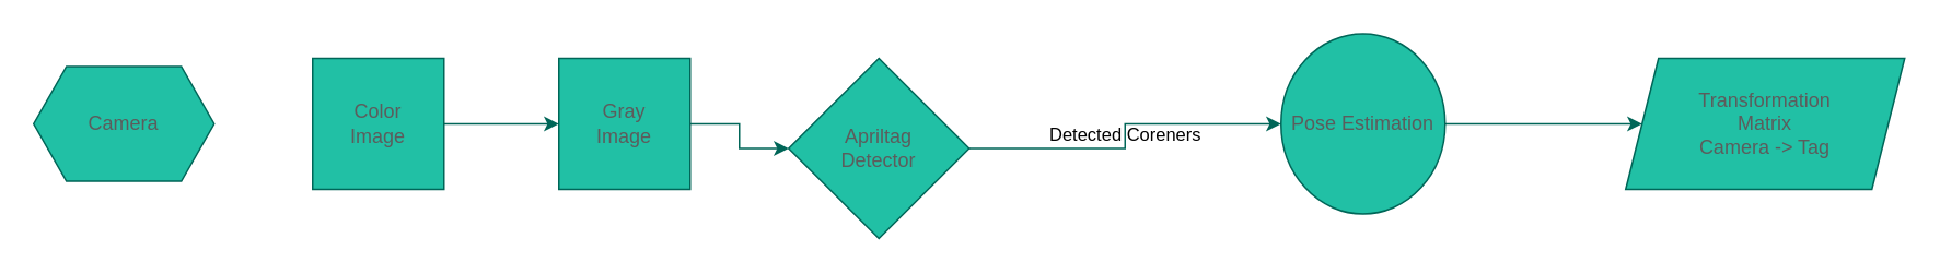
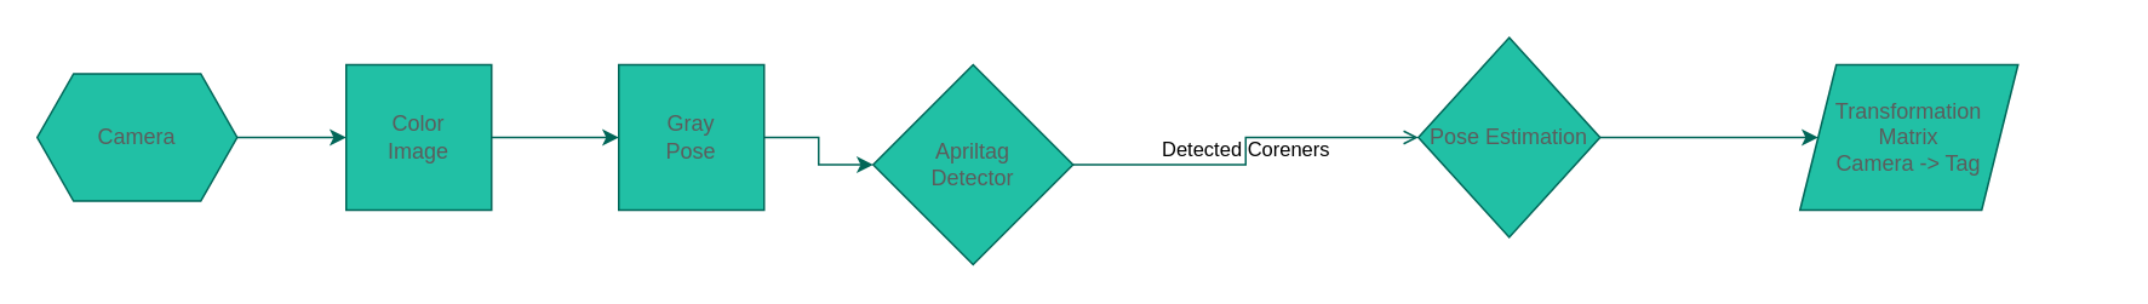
  <mxCell id="0" />
  <mxCell id="1" parent="0" />
  <mxCell id="2" style="edgeStyle=orthogonalEdgeStyle;rounded=0;orthogonalLoop=1;jettySize=auto;html=1;exitX=1;exitY=0.5;exitDx=0;exitDy=0;entryX=0;entryY=0.5;entryDx=0;entryDy=0;strokeColor=#006658;fontColor=default;fillColor=#21C0A5;labelBackgroundColor=none;" edge="1" parent="1" source="3" target="5"><mxGeometry relative="1" as="geometry" /></mxCell>
  <mxCell id="3" value="Color&lt;br&gt;Image" style="whiteSpace=wrap;html=1;aspect=fixed;labelBackgroundColor=none;fillColor=#21C0A5;strokeColor=#006658;fontColor=#5C5C5C;" vertex="1" parent="1"><mxGeometry x="190" y="35" width="80" height="80" as="geometry" /></mxCell>
  <mxCell id="4" style="edgeStyle=orthogonalEdgeStyle;rounded=0;orthogonalLoop=1;jettySize=auto;html=1;exitX=1;exitY=0.5;exitDx=0;exitDy=0;entryX=0;entryY=0.5;entryDx=0;entryDy=0;strokeColor=#006658;fontColor=default;fillColor=#21C0A5;labelBackgroundColor=none;" edge="1" parent="1" source="5" target="7"><mxGeometry relative="1" as="geometry" /></mxCell>
- <mxCell id="5" value="Gray&lt;div&gt;Image&lt;/div&gt;" style="whiteSpace=wrap;html=1;aspect=fixed;strokeColor=#006658;fontColor=#5C5C5C;fillColor=#21C0A5;labelBackgroundColor=none;" vertex="1" parent="1"><mxGeometry x="340" y="35" width="80" height="80" as="geometry" /></mxCell>
- <mxCell id="6" value="Detected Coreners" style="edgeStyle=orthogonalEdgeStyle;rounded=0;orthogonalLoop=1;jettySize=auto;html=1;exitX=1;exitY=0.5;exitDx=0;exitDy=0;strokeColor=#006658;fontColor=default;fillColor=#21C0A5;labelBackgroundColor=none;" edge="1" parent="1" source="7" target="11"><mxGeometry relative="1" as="geometry" /></mxCell>
+ <mxCell id="5" value="Gray&lt;div&gt;Pose&lt;/div&gt;" style="whiteSpace=wrap;html=1;aspect=fixed;strokeColor=#006658;fontColor=#5C5C5C;fillColor=#21C0A5;labelBackgroundColor=none;" vertex="1" parent="1"><mxGeometry x="340" y="35" width="80" height="80" as="geometry" /></mxCell>
+ <mxCell id="6" value="Detected Coreners" style="edgeStyle=orthogonalEdgeStyle;rounded=0;orthogonalLoop=1;jettySize=auto;html=1;exitX=1;exitY=0.5;exitDx=0;exitDy=0;strokeColor=#006658;fontColor=default;fillColor=#21C0A5;labelBackgroundColor=none;endArrow=open;" edge="1" parent="1" source="7" target="11"><mxGeometry relative="1" as="geometry" /></mxCell>
  <mxCell id="7" value="Apriltag&lt;div&gt;Detector&lt;/div&gt;" style="rhombus;whiteSpace=wrap;html=1;strokeColor=#006658;fontColor=#5C5C5C;fillColor=#21C0A5;labelBackgroundColor=none;" vertex="1" parent="1"><mxGeometry x="480" y="35" width="110" height="110" as="geometry" /></mxCell>
+ <mxCell id="8" style="edgeStyle=orthogonalEdgeStyle;rounded=0;orthogonalLoop=1;jettySize=auto;html=1;exitX=1;exitY=0.5;exitDx=0;exitDy=0;entryX=0;entryY=0.5;entryDx=0;entryDy=0;strokeColor=#006658;fontColor=default;fillColor=#21C0A5;labelBackgroundColor=none;" edge="1" parent="1" source="9" target="3"><mxGeometry relative="1" as="geometry" /></mxCell>
  <mxCell id="9" value="Camera" style="shape=hexagon;perimeter=hexagonPerimeter2;whiteSpace=wrap;html=1;fixedSize=1;strokeColor=#006658;fontColor=#5C5C5C;fillColor=#21C0A5;labelBackgroundColor=none;" vertex="1" parent="1"><mxGeometry x="20" y="40" width="110" height="70" as="geometry" /></mxCell>
  <mxCell id="10" style="edgeStyle=orthogonalEdgeStyle;rounded=0;orthogonalLoop=1;jettySize=auto;html=1;exitX=1;exitY=0.5;exitDx=0;exitDy=0;strokeColor=#006658;fontColor=#5C5C5C;fillColor=#21C0A5;" edge="1" parent="1" source="11" target="12"><mxGeometry relative="1" as="geometry" /></mxCell>
- <mxCell id="11" value="Pose Estimation" style="ellipse;whiteSpace=wrap;html=1;strokeColor=#006658;fontColor=#5C5C5C;fillColor=#21C0A5;labelBackgroundColor=none;" vertex="1" parent="1"><mxGeometry x="780" y="20" width="100" height="110" as="geometry" /></mxCell>
- <mxCell id="12" value="Transformation&lt;div&gt;Matrix&lt;/div&gt;&lt;div&gt;Camera -&amp;gt; Tag&lt;/div&gt;" style="shape=parallelogram;perimeter=parallelogramPerimeter;whiteSpace=wrap;html=1;fixedSize=1;strokeColor=#006658;fontColor=#5C5C5C;fillColor=#21C0A5;" vertex="1" parent="1"><mxGeometry x="990" y="35" width="170" height="80" as="geometry" /></mxCell>
+ <mxCell id="11" value="Pose Estimation" style="rhombus;whiteSpace=wrap;html=1;strokeColor=#006658;fontColor=#5C5C5C;fillColor=#21C0A5;labelBackgroundColor=none;" vertex="1" parent="1"><mxGeometry x="780" y="20" width="100" height="110" as="geometry" /></mxCell>
+ <mxCell id="12" value="Transformation&lt;div&gt;Matrix&lt;/div&gt;&lt;div&gt;Camera -&amp;gt; Tag&lt;/div&gt;" style="shape=parallelogram;perimeter=parallelogramPerimeter;whiteSpace=wrap;html=1;fixedSize=1;strokeColor=#006658;fontColor=#5C5C5C;fillColor=#21C0A5;" vertex="1" parent="1"><mxGeometry x="990" y="35" width="120" height="80" as="geometry" /></mxCell>
